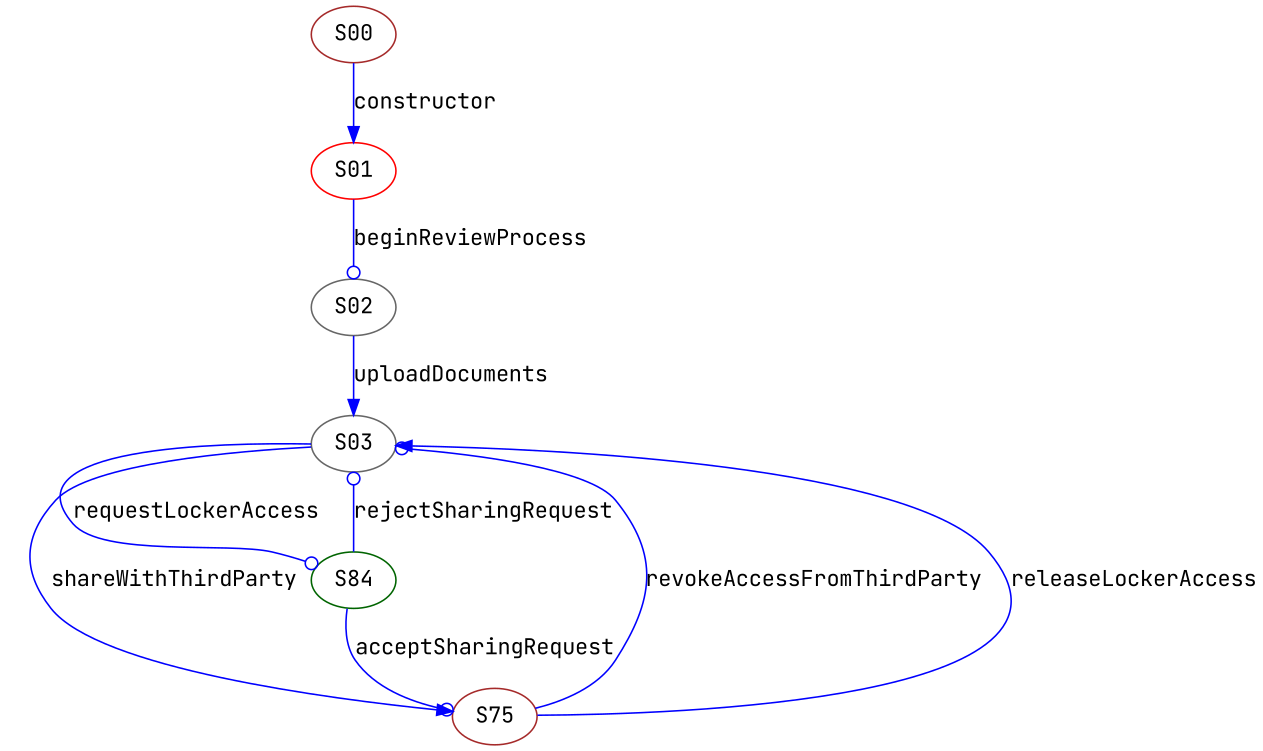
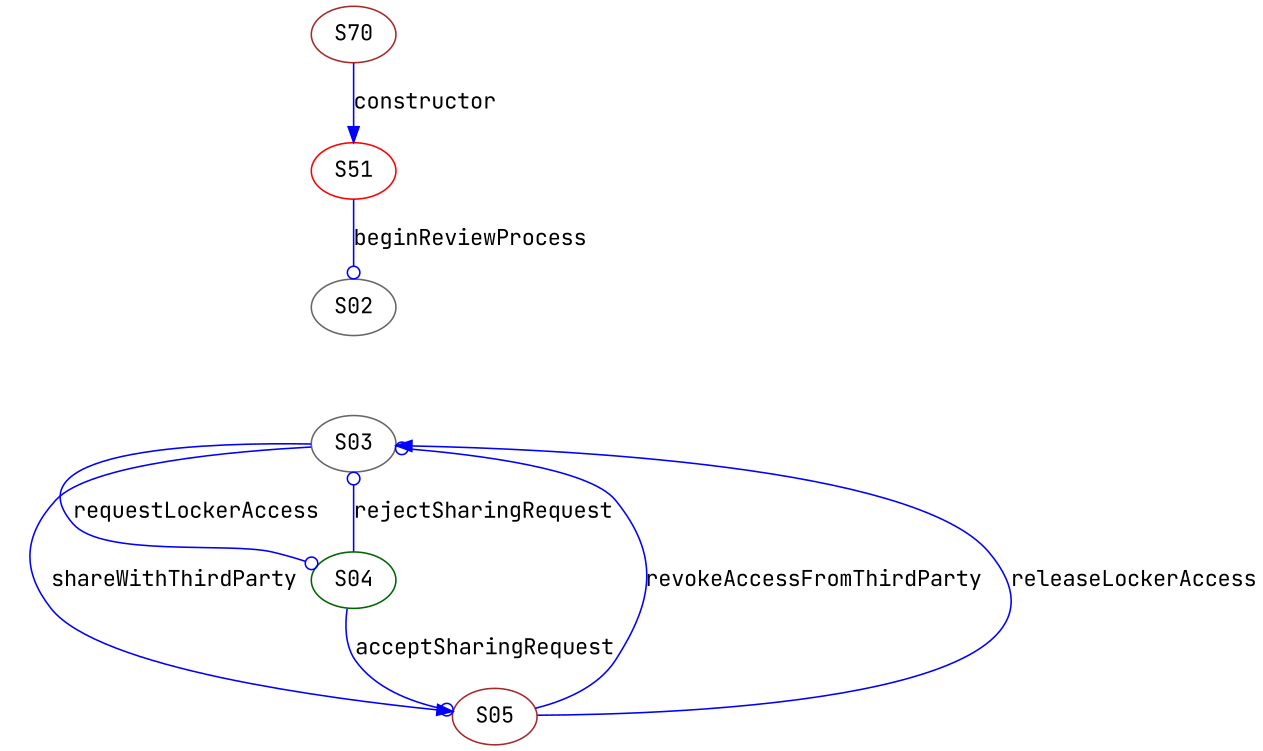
  digraph {
    fontname="JetBrains Mono"
    node [color=gray40 fontname="JetBrains Mono"]
    edge [arrowhead=odot color=blue fontname="JetBrains Mono"]
    S03
-   S05 [color=brown label=S75]
-   S04 [color=darkgreen label=S84]
+   S05 [color=brown]
+   S04 [color=darkgreen]
    S02
-   S01 [color=red]
-   S00 [color=brown]
+   S01 [color=red label=S51]
+   S00 [color=brown label=S70]
    S03 -> S05 [arrowhead=normal label=shareWithThirdParty]
    S03 -> S04 [label=requestLockerAccess]
    S05 -> S03 [label=revokeAccessFromThirdParty]
    S05 -> S03 [arrowhead=normal label=releaseLockerAccess]
    S04 -> S03 [label=rejectSharingRequest]
    S04 -> S05 [label=acceptSharingRequest]
-   S02 -> S03 [arrowhead=normal label=uploadDocuments]
    S01 -> S02 [label=beginReviewProcess]
    S00 -> S01 [arrowhead=normal label=constructor]
  }
